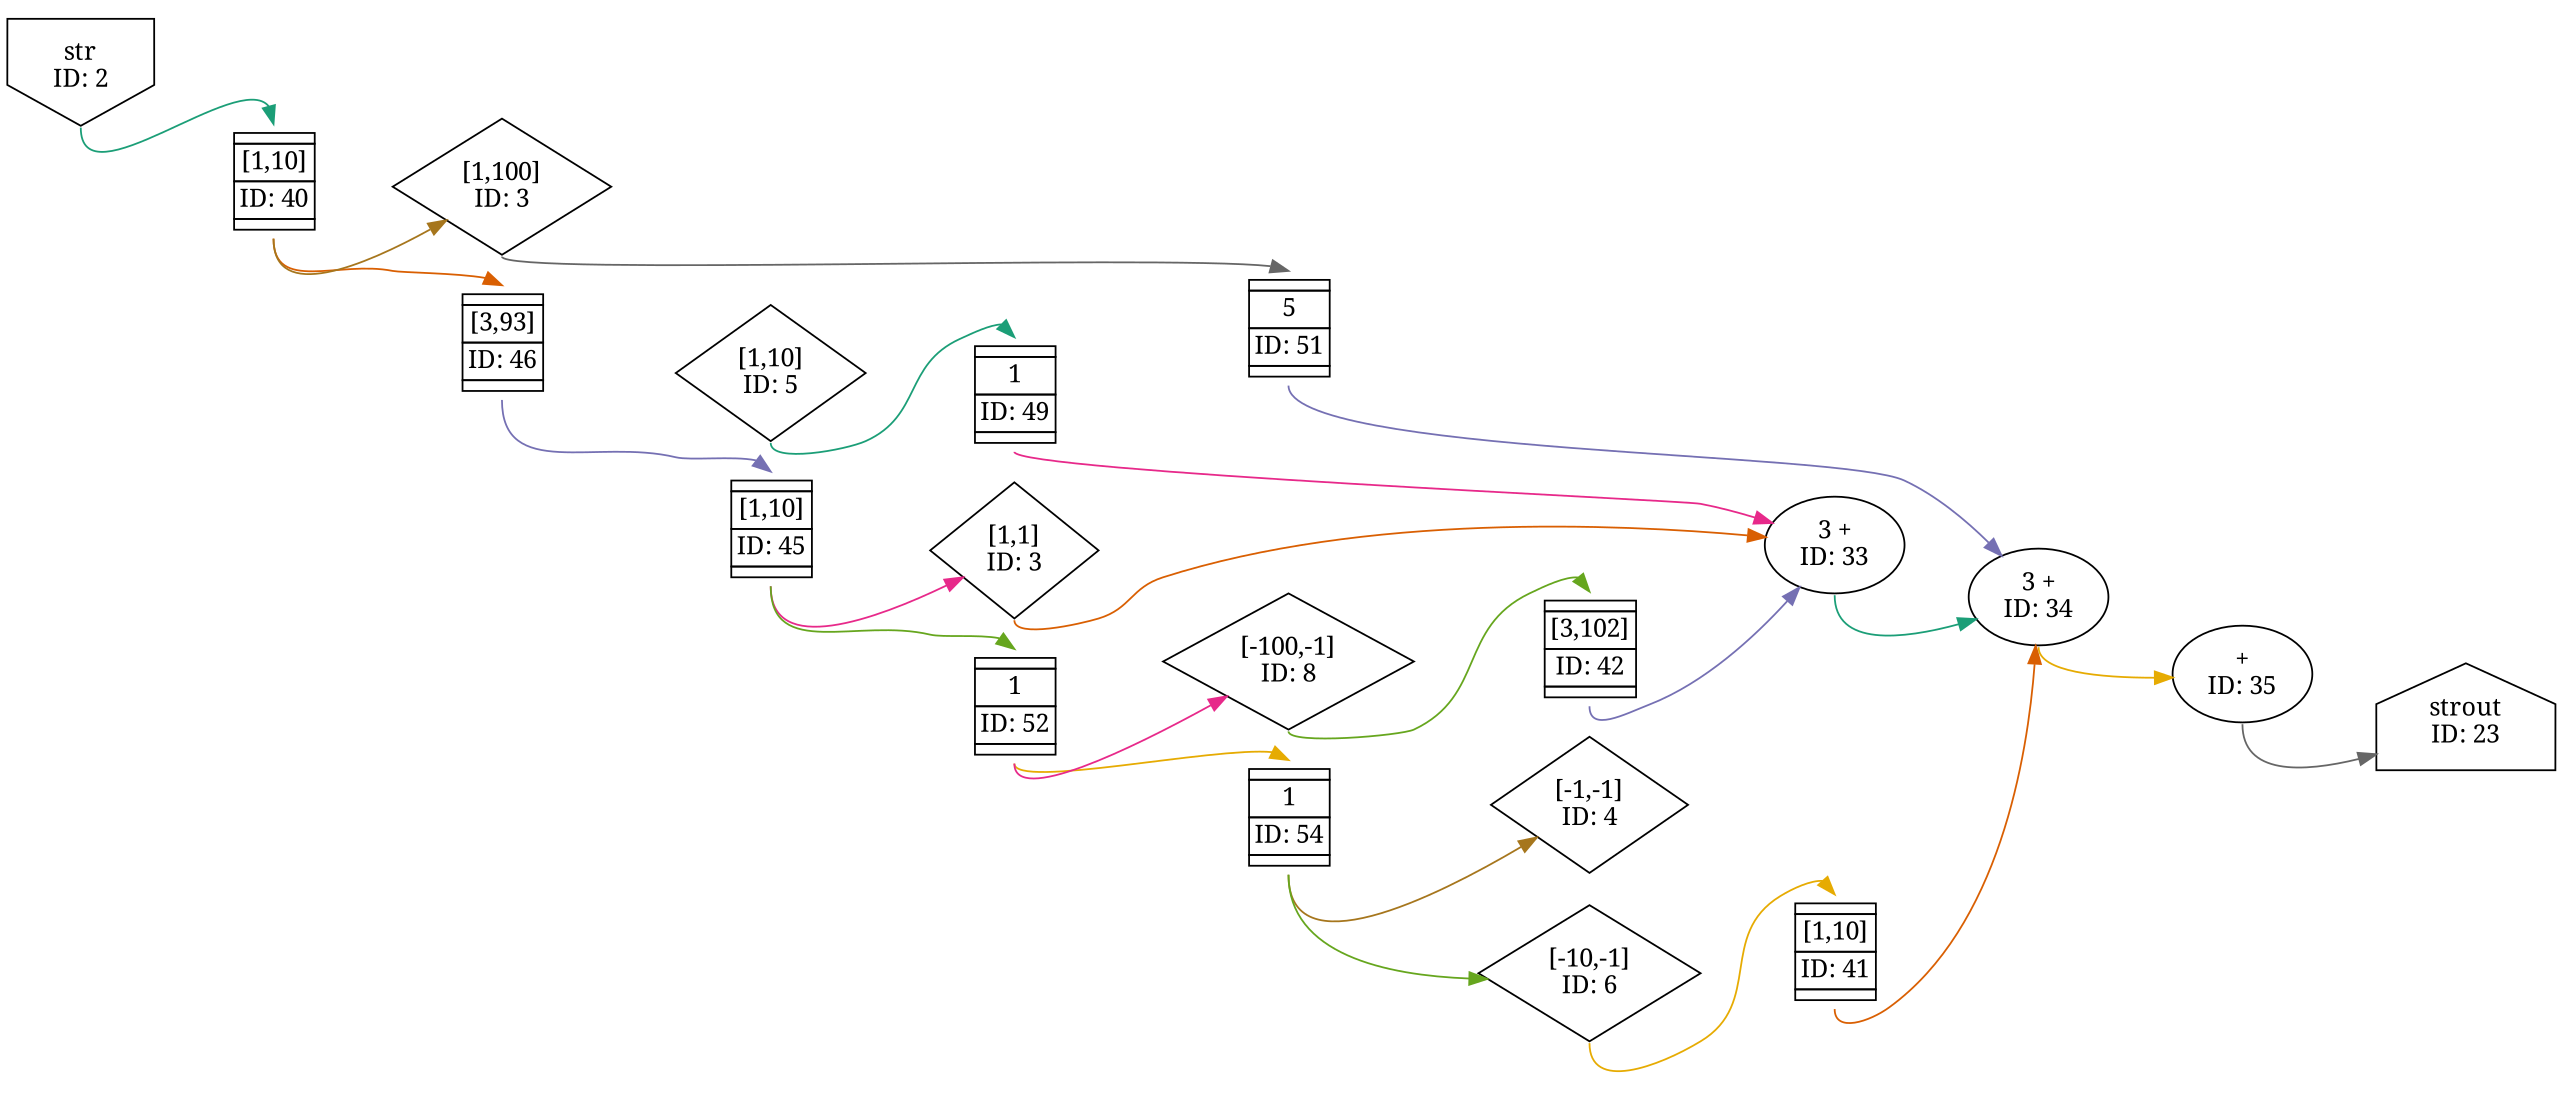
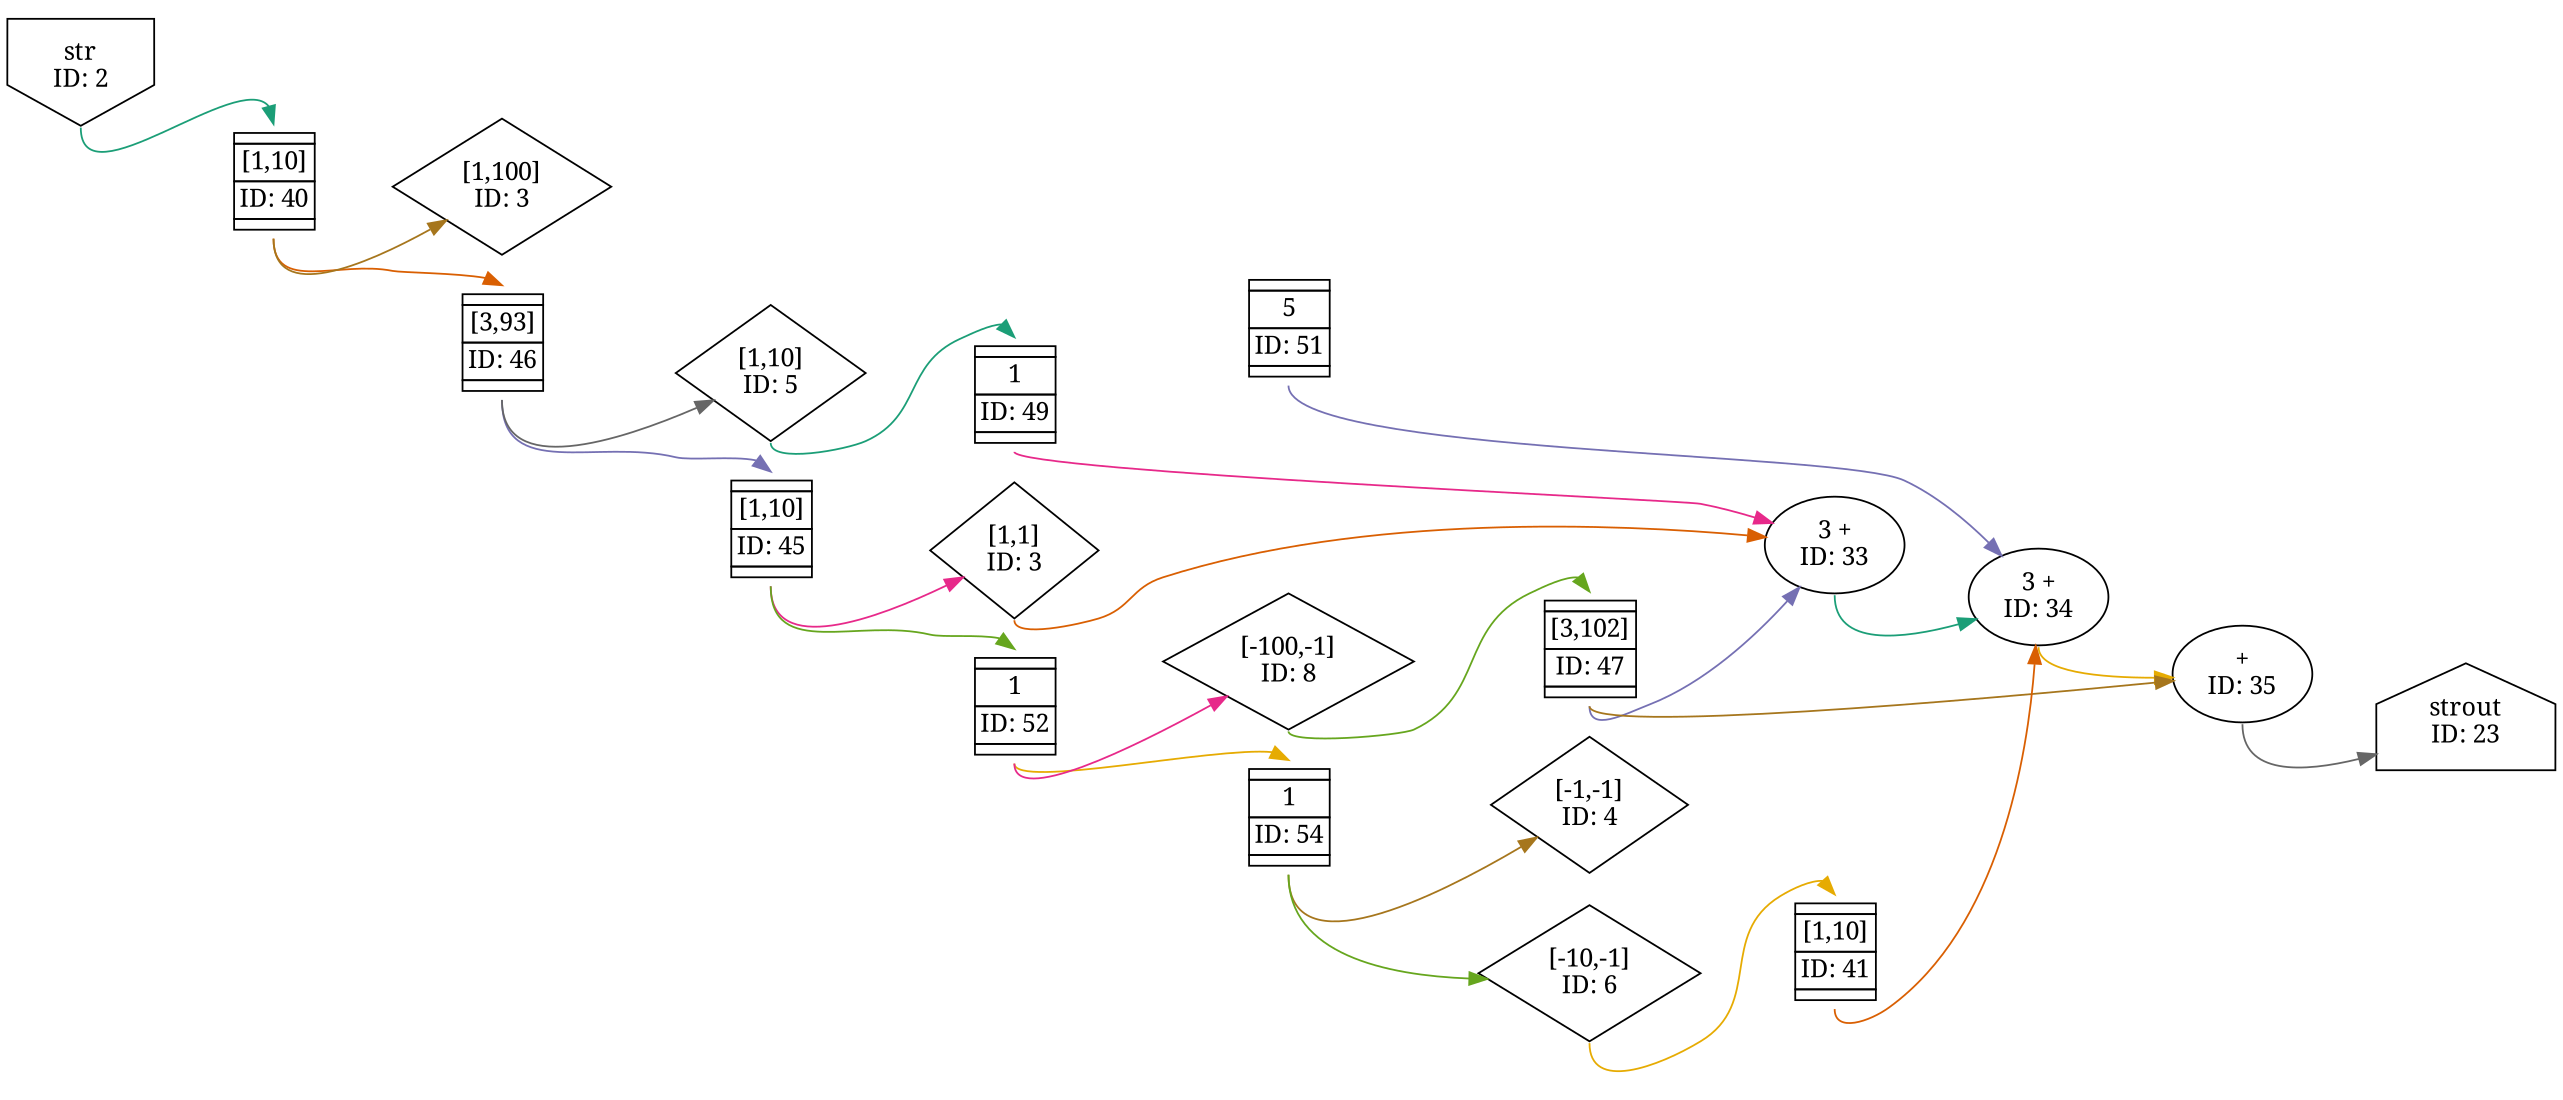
  digraph {
    fontname="Noto Serif"
    rankdir=LR
    node [fontname="Noto Serif" shape=plaintext]
    edge [color="/dark28/1" fontname="Noto Serif" photon_data="EDGE,SrcNode:40,SrcNodePort:output" tailport=s]
    n1 [label="str\nID: 2" shape=invhouse]
    n2 [label=<<TABLE BORDER="0" CELLSPACING="0" CELLBORDER="1"> <TR><TD></TD></TR><TR><TD>[1,10]</TD></TR><TR><TD>ID: 40</TD></TR> <TR><TD></TD></TR> </TABLE>>]
    n3 [label=<<TABLE BORDER="0" CELLSPACING="0" CELLBORDER="1"> <TR><TD></TD></TR><TR><TD>[3,93]</TD></TR><TR><TD>ID: 46</TD></TR> <TR><TD></TD></TR> </TABLE>>]
    n4 [label="[1,100]\nID: 3" shape=diamond]
    n5 [label=<<TABLE BORDER="0" CELLSPACING="0" CELLBORDER="1"> <TR><TD></TD></TR><TR><TD>[1,10]</TD></TR><TR><TD>ID: 45</TD></TR> <TR><TD></TD></TR> </TABLE>>]
    n6 [label="[1,10]\nID: 5" shape=diamond]
    n7 [label=<<TABLE BORDER="0" CELLSPACING="0" CELLBORDER="1"> <TR><TD></TD></TR><TR><TD>5</TD></TR><TR><TD>ID: 51</TD></TR> <TR><TD></TD></TR> </TABLE>>]
    n8 [label="[1,1]\nID: 3" shape=diamond]
    n9 [label=<<TABLE BORDER="0" CELLSPACING="0" CELLBORDER="1"> <TR><TD></TD></TR><TR><TD>1</TD></TR><TR><TD>ID: 52</TD></TR> <TR><TD></TD></TR> </TABLE>>]
    n10 [label=<<TABLE BORDER="0" CELLSPACING="0" CELLBORDER="1"> <TR><TD></TD></TR><TR><TD>1</TD></TR><TR><TD>ID: 49</TD></TR> <TR><TD></TD></TR> </TABLE>>]
    n11 [label="3 +\nID: 33" shape=""]
    n12 [label=<<TABLE BORDER="0" CELLSPACING="0" CELLBORDER="1"> <TR><TD></TD></TR><TR><TD>1</TD></TR><TR><TD>ID: 54</TD></TR> <TR><TD></TD></TR> </TABLE>>]
    n13 [label="[-100,-1]\nID: 8" shape=diamond]
    n14 [label="3 +\nID: 34" shape=""]
    n15 [label="[-1,-1]\nID: 4" shape=diamond]
    n16 [label="[-10,-1]\nID: 6" shape=diamond]
-   n17 [label=<<TABLE BORDER="0" CELLSPACING="0" CELLBORDER="1"> <TR><TD></TD></TR><TR><TD>[3,102]</TD></TR><TR><TD>ID: 42</TD></TR> <TR><TD></TD></TR> </TABLE>>]
+   n17 [label=<<TABLE BORDER="0" CELLSPACING="0" CELLBORDER="1"> <TR><TD></TD></TR><TR><TD>[3,102]</TD></TR><TR><TD>ID: 47</TD></TR> <TR><TD></TD></TR> </TABLE>>]
    n18 [label=<<TABLE BORDER="0" CELLSPACING="0" CELLBORDER="1"> <TR><TD></TD></TR><TR><TD>[1,10]</TD></TR><TR><TD>ID: 41</TD></TR> <TR><TD></TD></TR> </TABLE>>]
    n19 [label="+\nID: 35" shape=""]
    n20 [label="strout\nID: 23" shape=house]
    n1 -> n2 [headport=n photon_data="EDGE,SrcNode:2,SrcNodePort:data"]
    n2 -> n3 [color="/dark28/2" headport=n]
    n2 -> n4 [color="/dark28/7"]
    n3 -> n5 [color="/dark28/3" headport=n photon_data="EDGE,SrcNode:46,SrcNodePort:output"]
-   n4 -> n7 [color="/dark28/8" headport=n photon_data="EDGE,SrcNode:7,SrcNodePort:output"]
+   n3 -> n6 [color="/dark28/8" photon_data="EDGE,SrcNode:46,SrcNodePort:output"]
    n5 -> n8 [color="/dark28/4" photon_data="EDGE,SrcNode:45,SrcNodePort:output"]
    n5 -> n9 [color="/dark28/5" headport=n photon_data="EDGE,SrcNode:45,SrcNodePort:output"]
    n6 -> n10 [headport=n photon_data="EDGE,SrcNode:5,SrcNodePort:output"]
    n7 -> n14 [color="/dark28/3" photon_data="EDGE,SrcNode:51,SrcNodePort:output"]
    n8 -> n11 [color="/dark28/2" photon_data="EDGE,SrcNode:3,SrcNodePort:output"]
    n9 -> n12 [color="/dark28/6" headport=n photon_data="EDGE,SrcNode:52,SrcNodePort:output"]
    n9 -> n13 [color="/dark28/4" photon_data="EDGE,SrcNode:52,SrcNodePort:output"]
    n10 -> n11 [color="/dark28/4" photon_data="EDGE,SrcNode:49,SrcNodePort:output"]
    n11 -> n14 [photon_data="EDGE,SrcNode:33,SrcNodePort:result"]
    n12 -> n15 [color="/dark28/7" photon_data="EDGE,SrcNode:54,SrcNodePort:output"]
    n12 -> n16 [color="/dark28/5" photon_data="EDGE,SrcNode:54,SrcNodePort:output"]
    n13 -> n17 [color="/dark28/5" headport=n photon_data="EDGE,SrcNode:8,SrcNodePort:output"]
    n14 -> n19 [color="/dark28/6" photon_data="EDGE,SrcNode:34,SrcNodePort:result"]
    n16 -> n18 [color="/dark28/6" headport=n photon_data="EDGE,SrcNode:6,SrcNodePort:output"]
    n17 -> n11 [color="/dark28/3" photon_data="EDGE,SrcNode:4,SrcNodePort:output"]
+   n17 -> n19 [color="/dark28/7" photon_data="EDGE,SrcNode:47,SrcNodePort:output"]
    n18 -> n14 [color="/dark28/2" photon_data="EDGE,SrcNode:41,SrcNodePort:output"]
    n19 -> n20 [color="/dark28/8" photon_data="EDGE,SrcNode:35,SrcNodePort:result"]
  }
